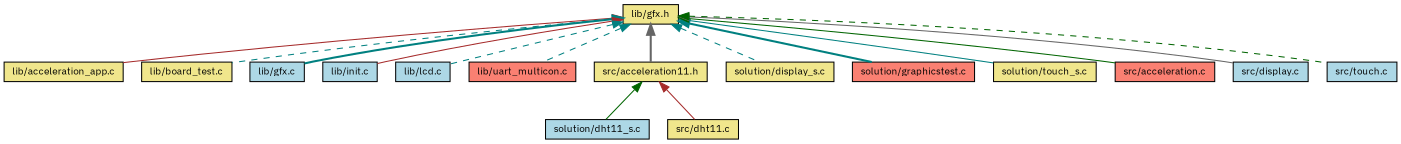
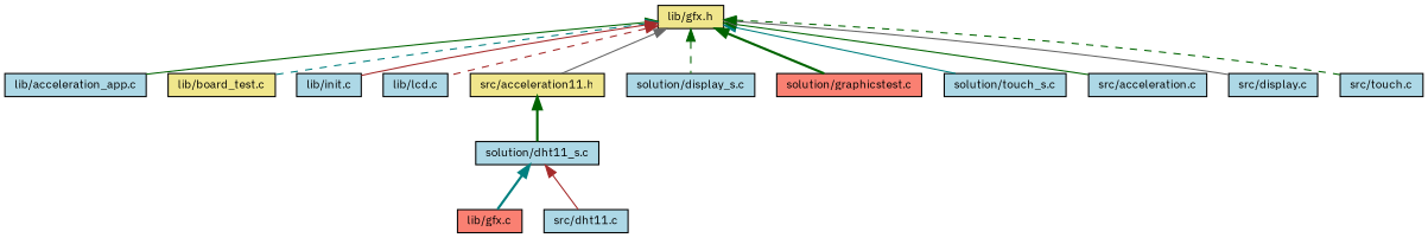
  digraph {
    fontname="IBM Plex Sans"
    node [color=black fillcolor=khaki fontname="IBM Plex Sans" fontsize=10 shape=record style=filled]
    edge [color=teal dir=back fontname="IBM Plex Sans" fontsize=10 labelfontname=Helvetica labelfontsize=10 style=solid]
    n1 [fontcolor=black height=0.2 label="lib/gfx.h" width=0.4]
-   n2 [height=0.2 label="lib/acceleration_app.c" width=0.4]
+   n2 [fillcolor=lightblue height=0.2 label="lib/acceleration_app.c" width=0.4]
    n3 [height=0.2 label="lib/board_test.c" width=0.4]
-   n4 [fillcolor=lightblue height=0.2 label="lib/gfx.c" width=0.4]
+   n4 [fillcolor=salmon height=0.2 label="lib/gfx.c" width=0.4]
    n5 [fillcolor=lightblue height=0.2 label="lib/init.c" width=0.4]
    n6 [fillcolor=lightblue height=0.2 label="lib/lcd.c" width=0.4]
-   n7 [fillcolor=salmon height=0.2 label="lib/uart_multicon.c" width=0.4]
    n8 [height=0.2 label="src/acceleration11.h" width=0.4]
-   n9 [height=0.2 label="solution/display_s.c" width=0.4]
+   n9 [fillcolor=lightblue height=0.2 label="solution/display_s.c" width=0.4]
    n10 [fillcolor=salmon height=0.2 label="solution/graphicstest.c" width=0.4]
-   n11 [height=0.2 label="solution/touch_s.c" width=0.4]
-   n12 [fillcolor=salmon height=0.2 label="src/acceleration.c" width=0.4]
+   n11 [fillcolor=lightblue height=0.2 label="solution/touch_s.c" width=0.4]
+   n12 [fillcolor=lightblue height=0.2 label="src/acceleration.c" width=0.4]
    n13 [fillcolor=lightblue height=0.2 label="src/display.c" width=0.4]
    n14 [fillcolor=lightblue height=0.2 label="src/touch.c" width=0.4]
    n15 [fillcolor=lightblue height=0.2 label="solution/dht11_s.c" width=0.4]
-   n16 [height=0.2 label="src/dht11.c" width=0.4]
-   n1 -> n2 [color=brown]
+   n16 [fillcolor=lightblue height=0.2 label="src/dht11.c" width=0.4]
+   n1 -> n2 [color=darkgreen]
    n1 -> n3 [style=dashed]
-   n1 -> n4 [style=bold]
+   n15 -> n4 [style=bold]
    n1 -> n5 [color=brown]
-   n1 -> n6 [style=dashed]
-   n1 -> n7 [style=dashed]
-   n1 -> n8 [color=gray40 style=bold]
-   n1 -> n9 [style=dashed]
-   n1 -> n10 [style=bold]
+   n1 -> n6 [color=brown style=dashed]
+   n1 -> n8 [color=gray40]
+   n1 -> n9 [color=darkgreen style=dashed]
+   n1 -> n10 [color=darkgreen style=bold]
    n1 -> n11
    n1 -> n12 [color=darkgreen]
    n1 -> n13 [color=gray40]
    n1 -> n14 [color=darkgreen style=dashed]
-   n8 -> n15 [color=darkgreen]
-   n8 -> n16 [color=brown]
+   n8 -> n15 [color=darkgreen style=bold]
+   n15 -> n16 [color=brown]
  }
